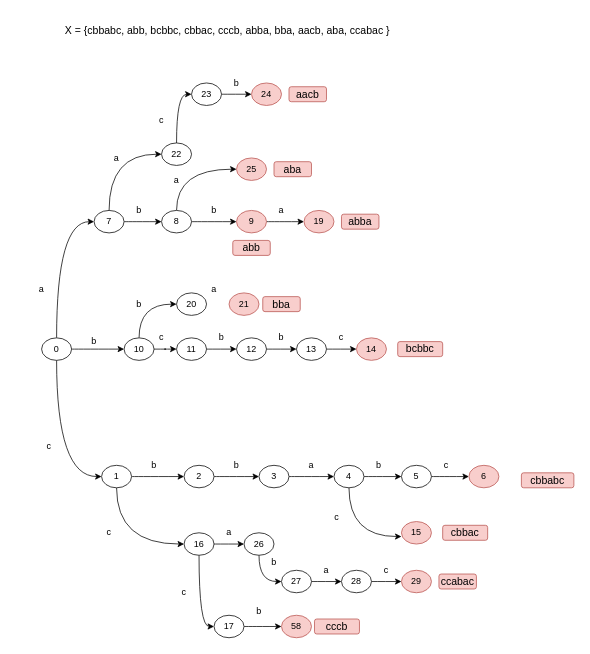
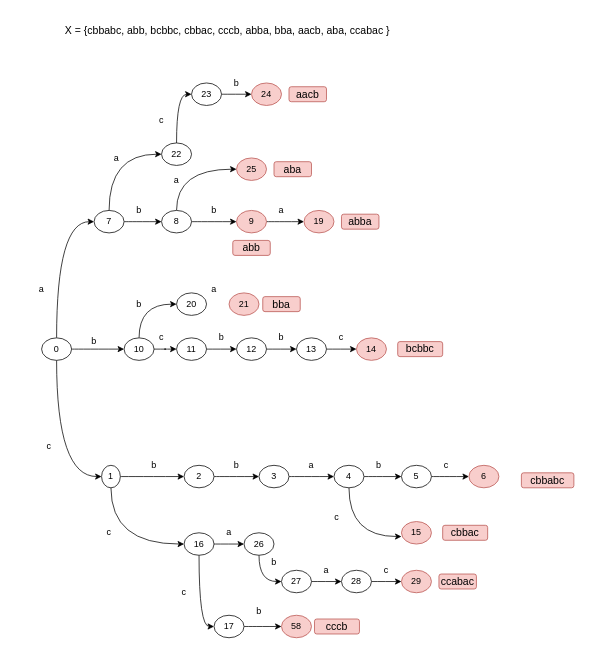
  <mxCell id="0" />
  <mxCell id="1" parent="0" />
  <mxCell id="2" style="edgeStyle=orthogonalEdgeStyle;rounded=0;orthogonalLoop=1;jettySize=auto;html=1;curved=1;exitX=0.5;exitY=1;exitDx=0;exitDy=0;entryX=0;entryY=0.5;entryDx=0;entryDy=0;" edge="1" parent="1" source="5" target="14"><mxGeometry relative="1" as="geometry" /></mxCell>
  <mxCell id="3" style="edgeStyle=orthogonalEdgeStyle;curved=1;rounded=0;orthogonalLoop=1;jettySize=auto;html=1;entryX=0;entryY=0.5;entryDx=0;entryDy=0;" edge="1" parent="1" source="5" target="11"><mxGeometry relative="1" as="geometry" /></mxCell>
  <mxCell id="4" style="edgeStyle=orthogonalEdgeStyle;curved=1;rounded=0;orthogonalLoop=1;jettySize=auto;html=1;entryX=0;entryY=0.5;entryDx=0;entryDy=0;exitX=0.5;exitY=0;exitDx=0;exitDy=0;" edge="1" parent="1" source="5" target="8"><mxGeometry relative="1" as="geometry" /></mxCell>
  <mxCell id="5" value="0" style="ellipse;whiteSpace=wrap;html=1;" vertex="1" parent="1"><mxGeometry x="55" y="450" width="40" height="30" as="geometry" /></mxCell>
  <mxCell id="6" style="edgeStyle=orthogonalEdgeStyle;curved=1;rounded=0;orthogonalLoop=1;jettySize=auto;html=1;entryX=0;entryY=0.5;entryDx=0;entryDy=0;" edge="1" parent="1" source="8" target="34"><mxGeometry relative="1" as="geometry" /></mxCell>
  <mxCell id="7" style="edgeStyle=orthogonalEdgeStyle;curved=1;rounded=0;orthogonalLoop=1;jettySize=auto;html=1;entryX=0;entryY=0.5;entryDx=0;entryDy=0;exitX=0.5;exitY=0;exitDx=0;exitDy=0;" edge="1" parent="1" source="8" target="36"><mxGeometry relative="1" as="geometry" /></mxCell>
  <mxCell id="8" value="7" style="ellipse;whiteSpace=wrap;html=1;" vertex="1" parent="1"><mxGeometry x="125" y="280" width="40" height="30" as="geometry" /></mxCell>
  <mxCell id="9" style="edgeStyle=orthogonalEdgeStyle;curved=1;rounded=0;orthogonalLoop=1;jettySize=auto;html=1;" edge="1" parent="1" source="11" target="42"><mxGeometry relative="1" as="geometry" /></mxCell>
  <mxCell id="10" style="edgeStyle=orthogonalEdgeStyle;curved=1;rounded=0;orthogonalLoop=1;jettySize=auto;html=1;entryX=0;entryY=0.5;entryDx=0;entryDy=0;exitX=0.5;exitY=0;exitDx=0;exitDy=0;" edge="1" parent="1" source="11" target="43"><mxGeometry relative="1" as="geometry" /></mxCell>
  <mxCell id="11" value="10" style="ellipse;whiteSpace=wrap;html=1;" vertex="1" parent="1"><mxGeometry x="165" y="450" width="40" height="30" as="geometry" /></mxCell>
  <mxCell id="12" style="edgeStyle=orthogonalEdgeStyle;curved=1;rounded=0;orthogonalLoop=1;jettySize=auto;html=1;" edge="1" parent="1" source="14" target="19"><mxGeometry relative="1" as="geometry" /></mxCell>
  <mxCell id="13" style="edgeStyle=orthogonalEdgeStyle;curved=1;rounded=0;orthogonalLoop=1;jettySize=auto;html=1;entryX=0;entryY=0.5;entryDx=0;entryDy=0;exitX=0.5;exitY=1;exitDx=0;exitDy=0;" edge="1" parent="1" source="14" target="22"><mxGeometry relative="1" as="geometry" /></mxCell>
- <mxCell id="14" value="1" style="ellipse;whiteSpace=wrap;html=1;" vertex="1" parent="1"><mxGeometry x="135" y="620" width="40" height="30" as="geometry" /></mxCell>
+ <mxCell id="14" value="1" style="ellipse;whiteSpace=wrap;html=1;" vertex="1" parent="1"><mxGeometry x="135" y="620" width="25" height="30" as="geometry" /></mxCell>
  <mxCell id="15" value="a" style="text;html=1;strokeColor=none;fillColor=none;align=center;verticalAlign=middle;whiteSpace=wrap;rounded=0;" vertex="1" parent="1"><mxGeometry x="35" y="380" width="40" height="10" as="geometry" /></mxCell>
  <mxCell id="16" value="b" style="text;html=1;strokeColor=none;fillColor=none;align=center;verticalAlign=middle;whiteSpace=wrap;rounded=0;" vertex="1" parent="1"><mxGeometry x="105" y="450" width="40" height="10" as="geometry" /></mxCell>
  <mxCell id="17" value="c" style="text;html=1;strokeColor=none;fillColor=none;align=center;verticalAlign=middle;whiteSpace=wrap;rounded=0;" vertex="1" parent="1"><mxGeometry x="45" y="590" width="40" height="10" as="geometry" /></mxCell>
  <mxCell id="18" style="edgeStyle=orthogonalEdgeStyle;curved=1;rounded=0;orthogonalLoop=1;jettySize=auto;html=1;" edge="1" parent="1" source="19" target="24"><mxGeometry relative="1" as="geometry" /></mxCell>
  <mxCell id="19" value="2" style="ellipse;whiteSpace=wrap;html=1;" vertex="1" parent="1"><mxGeometry x="245" y="620" width="40" height="30" as="geometry" /></mxCell>
  <mxCell id="20" style="edgeStyle=orthogonalEdgeStyle;curved=1;rounded=0;orthogonalLoop=1;jettySize=auto;html=1;entryX=0;entryY=0.5;entryDx=0;entryDy=0;" edge="1" parent="1" source="22" target="50"><mxGeometry relative="1" as="geometry" /></mxCell>
  <mxCell id="21" style="edgeStyle=orthogonalEdgeStyle;curved=1;rounded=0;orthogonalLoop=1;jettySize=auto;html=1;entryX=0;entryY=0.5;entryDx=0;entryDy=0;exitX=0.5;exitY=1;exitDx=0;exitDy=0;" edge="1" parent="1" source="22" target="52"><mxGeometry relative="1" as="geometry" /></mxCell>
  <mxCell id="22" value="16" style="ellipse;whiteSpace=wrap;html=1;" vertex="1" parent="1"><mxGeometry x="245" y="710" width="40" height="30" as="geometry" /></mxCell>
  <mxCell id="23" style="edgeStyle=orthogonalEdgeStyle;curved=1;rounded=0;orthogonalLoop=1;jettySize=auto;html=1;" edge="1" parent="1" source="24" target="27"><mxGeometry relative="1" as="geometry" /></mxCell>
  <mxCell id="24" value="3" style="ellipse;whiteSpace=wrap;html=1;" vertex="1" parent="1"><mxGeometry x="345" y="620" width="40" height="30" as="geometry" /></mxCell>
  <mxCell id="25" style="edgeStyle=orthogonalEdgeStyle;curved=1;rounded=0;orthogonalLoop=1;jettySize=auto;html=1;entryX=0;entryY=0.667;entryDx=0;entryDy=0;entryPerimeter=0;exitX=0.5;exitY=1;exitDx=0;exitDy=0;" edge="1" parent="1" source="27" target="30"><mxGeometry relative="1" as="geometry" /></mxCell>
  <mxCell id="26" style="edgeStyle=orthogonalEdgeStyle;curved=1;rounded=0;orthogonalLoop=1;jettySize=auto;html=1;" edge="1" parent="1" source="27" target="29"><mxGeometry relative="1" as="geometry" /></mxCell>
  <mxCell id="27" value="4" style="ellipse;whiteSpace=wrap;html=1;" vertex="1" parent="1"><mxGeometry x="445" y="620" width="40" height="30" as="geometry" /></mxCell>
  <mxCell id="28" style="edgeStyle=orthogonalEdgeStyle;curved=1;rounded=0;orthogonalLoop=1;jettySize=auto;html=1;" edge="1" parent="1" source="29" target="31"><mxGeometry relative="1" as="geometry" /></mxCell>
  <mxCell id="29" value="5" style="ellipse;whiteSpace=wrap;html=1;" vertex="1" parent="1"><mxGeometry x="535" y="620" width="40" height="30" as="geometry" /></mxCell>
  <mxCell id="30" value="15" style="ellipse;whiteSpace=wrap;html=1;fillColor=#f8cecc;strokeColor=#b85450;" vertex="1" parent="1"><mxGeometry x="535" y="695" width="40" height="30" as="geometry" /></mxCell>
  <mxCell id="31" value="6" style="ellipse;whiteSpace=wrap;html=1;fillColor=#f8cecc;strokeColor=#b85450;" vertex="1" parent="1"><mxGeometry x="625" y="620" width="40" height="30" as="geometry" /></mxCell>
  <mxCell id="32" style="edgeStyle=orthogonalEdgeStyle;curved=1;rounded=0;orthogonalLoop=1;jettySize=auto;html=1;" edge="1" parent="1" source="34" target="38"><mxGeometry relative="1" as="geometry" /></mxCell>
  <mxCell id="33" style="edgeStyle=orthogonalEdgeStyle;curved=1;rounded=0;orthogonalLoop=1;jettySize=auto;html=1;entryX=0;entryY=0.5;entryDx=0;entryDy=0;exitX=0.5;exitY=0;exitDx=0;exitDy=0;" edge="1" parent="1" source="34" target="39"><mxGeometry relative="1" as="geometry" /></mxCell>
  <mxCell id="34" value="8" style="ellipse;whiteSpace=wrap;html=1;" vertex="1" parent="1"><mxGeometry x="215" y="280" width="40" height="30" as="geometry" /></mxCell>
  <mxCell id="35" style="edgeStyle=orthogonalEdgeStyle;curved=1;rounded=0;orthogonalLoop=1;jettySize=auto;html=1;entryX=0;entryY=0.5;entryDx=0;entryDy=0;" edge="1" parent="1" source="36" target="56"><mxGeometry relative="1" as="geometry" /></mxCell>
  <mxCell id="36" value="22" style="ellipse;whiteSpace=wrap;html=1;" vertex="1" parent="1"><mxGeometry x="215" y="190" width="40" height="30" as="geometry" /></mxCell>
  <mxCell id="37" style="edgeStyle=orthogonalEdgeStyle;curved=1;rounded=0;orthogonalLoop=1;jettySize=auto;html=1;entryX=0;entryY=0.5;entryDx=0;entryDy=0;" edge="1" parent="1" source="38" target="40"><mxGeometry relative="1" as="geometry" /></mxCell>
  <mxCell id="38" value="9" style="ellipse;whiteSpace=wrap;html=1;fillColor=#f8cecc;strokeColor=#b85450;" vertex="1" parent="1"><mxGeometry x="315" y="280" width="40" height="30" as="geometry" /></mxCell>
  <mxCell id="39" value="25" style="ellipse;whiteSpace=wrap;html=1;fillColor=#f8cecc;strokeColor=#b85450;" vertex="1" parent="1"><mxGeometry x="315" y="210" width="40" height="30" as="geometry" /></mxCell>
  <mxCell id="40" value="19" style="ellipse;whiteSpace=wrap;html=1;fillColor=#f8cecc;strokeColor=#b85450;" vertex="1" parent="1"><mxGeometry x="405" y="280" width="40" height="30" as="geometry" /></mxCell>
  <mxCell id="41" style="edgeStyle=orthogonalEdgeStyle;curved=1;rounded=0;orthogonalLoop=1;jettySize=auto;html=1;" edge="1" parent="1" source="42" target="45"><mxGeometry relative="1" as="geometry" /></mxCell>
  <mxCell id="42" value="11" style="ellipse;whiteSpace=wrap;html=1;" vertex="1" parent="1"><mxGeometry x="235" y="450" width="40" height="30" as="geometry" /></mxCell>
  <mxCell id="43" value="20" style="ellipse;whiteSpace=wrap;html=1;" vertex="1" parent="1"><mxGeometry x="235" y="390" width="40" height="30" as="geometry" /></mxCell>
  <mxCell id="44" style="edgeStyle=orthogonalEdgeStyle;curved=1;rounded=0;orthogonalLoop=1;jettySize=auto;html=1;" edge="1" parent="1" source="45" target="47"><mxGeometry relative="1" as="geometry" /></mxCell>
  <mxCell id="45" value="12" style="ellipse;whiteSpace=wrap;html=1;" vertex="1" parent="1"><mxGeometry x="315" y="450" width="40" height="30" as="geometry" /></mxCell>
  <mxCell id="46" style="edgeStyle=orthogonalEdgeStyle;curved=1;rounded=0;orthogonalLoop=1;jettySize=auto;html=1;" edge="1" parent="1" source="47" target="48"><mxGeometry relative="1" as="geometry" /></mxCell>
  <mxCell id="47" value="13" style="ellipse;whiteSpace=wrap;html=1;" vertex="1" parent="1"><mxGeometry x="395" y="450" width="40" height="30" as="geometry" /></mxCell>
  <mxCell id="48" value="14" style="ellipse;whiteSpace=wrap;html=1;fillColor=#f8cecc;strokeColor=#b85450;" vertex="1" parent="1"><mxGeometry x="475" y="450" width="40" height="30" as="geometry" /></mxCell>
  <mxCell id="49" style="edgeStyle=orthogonalEdgeStyle;curved=1;rounded=0;orthogonalLoop=1;jettySize=auto;html=1;exitX=0.5;exitY=1;exitDx=0;exitDy=0;entryX=0;entryY=0.5;entryDx=0;entryDy=0;" edge="1" parent="1" source="50" target="59"><mxGeometry relative="1" as="geometry" /></mxCell>
  <mxCell id="50" value="26" style="ellipse;whiteSpace=wrap;html=1;" vertex="1" parent="1"><mxGeometry x="325" y="710" width="40" height="30" as="geometry" /></mxCell>
  <mxCell id="51" style="edgeStyle=orthogonalEdgeStyle;curved=1;rounded=0;orthogonalLoop=1;jettySize=auto;html=1;entryX=0;entryY=0.5;entryDx=0;entryDy=0;" edge="1" parent="1" source="52" target="53"><mxGeometry relative="1" as="geometry" /></mxCell>
  <mxCell id="52" value="17" style="ellipse;whiteSpace=wrap;html=1;" vertex="1" parent="1"><mxGeometry x="285" y="820" width="40" height="30" as="geometry" /></mxCell>
  <mxCell id="53" value="58" style="ellipse;whiteSpace=wrap;html=1;fillColor=#f8cecc;strokeColor=#b85450;" vertex="1" parent="1"><mxGeometry x="375" y="820" width="40" height="30" as="geometry" /></mxCell>
  <mxCell id="54" value="21" style="ellipse;whiteSpace=wrap;html=1;fillColor=#f8cecc;strokeColor=#b85450;" vertex="1" parent="1"><mxGeometry x="305" y="390" width="40" height="30" as="geometry" /></mxCell>
  <mxCell id="55" style="edgeStyle=orthogonalEdgeStyle;curved=1;rounded=0;orthogonalLoop=1;jettySize=auto;html=1;" edge="1" parent="1" source="56" target="57"><mxGeometry relative="1" as="geometry" /></mxCell>
  <mxCell id="56" value="23" style="ellipse;whiteSpace=wrap;html=1;" vertex="1" parent="1"><mxGeometry x="255" y="110" width="40" height="30" as="geometry" /></mxCell>
  <mxCell id="57" value="24" style="ellipse;whiteSpace=wrap;html=1;fillColor=#f8cecc;strokeColor=#b85450;" vertex="1" parent="1"><mxGeometry x="335" y="110" width="40" height="30" as="geometry" /></mxCell>
  <mxCell id="58" style="edgeStyle=orthogonalEdgeStyle;curved=1;rounded=0;orthogonalLoop=1;jettySize=auto;html=1;" edge="1" parent="1" source="59" target="61"><mxGeometry relative="1" as="geometry" /></mxCell>
  <mxCell id="59" value="27" style="ellipse;whiteSpace=wrap;html=1;" vertex="1" parent="1"><mxGeometry x="375" y="760" width="40" height="30" as="geometry" /></mxCell>
  <mxCell id="60" style="edgeStyle=orthogonalEdgeStyle;curved=1;rounded=0;orthogonalLoop=1;jettySize=auto;html=1;" edge="1" parent="1" source="61" target="62"><mxGeometry relative="1" as="geometry" /></mxCell>
  <mxCell id="61" value="28" style="ellipse;whiteSpace=wrap;html=1;" vertex="1" parent="1"><mxGeometry x="455" y="760" width="40" height="30" as="geometry" /></mxCell>
  <mxCell id="62" value="29" style="ellipse;whiteSpace=wrap;html=1;fillColor=#f8cecc;strokeColor=#b85450;" vertex="1" parent="1"><mxGeometry x="535" y="760" width="40" height="30" as="geometry" /></mxCell>
  <mxCell id="63" value="b" style="text;html=1;strokeColor=none;fillColor=none;align=center;verticalAlign=middle;whiteSpace=wrap;rounded=0;" vertex="1" parent="1"><mxGeometry x="185" y="610" width="40" height="20" as="geometry" /></mxCell>
  <mxCell id="64" value="c" style="text;html=1;strokeColor=none;fillColor=none;align=center;verticalAlign=middle;whiteSpace=wrap;rounded=0;" vertex="1" parent="1"><mxGeometry x="125" y="700" width="40" height="20" as="geometry" /></mxCell>
  <mxCell id="65" value="b" style="text;html=1;strokeColor=none;fillColor=none;align=center;verticalAlign=middle;whiteSpace=wrap;rounded=0;" vertex="1" parent="1"><mxGeometry x="295" y="610" width="40" height="20" as="geometry" /></mxCell>
  <mxCell id="66" value="a" style="text;html=1;strokeColor=none;fillColor=none;align=center;verticalAlign=middle;whiteSpace=wrap;rounded=0;" vertex="1" parent="1"><mxGeometry x="395" y="610" width="40" height="20" as="geometry" /></mxCell>
  <mxCell id="67" value="b" style="text;html=1;strokeColor=none;fillColor=none;align=center;verticalAlign=middle;whiteSpace=wrap;rounded=0;" vertex="1" parent="1"><mxGeometry x="485" y="610" width="40" height="20" as="geometry" /></mxCell>
  <mxCell id="68" value="c" style="text;html=1;strokeColor=none;fillColor=none;align=center;verticalAlign=middle;whiteSpace=wrap;rounded=0;" vertex="1" parent="1"><mxGeometry x="429" y="680" width="40" height="20" as="geometry" /></mxCell>
  <mxCell id="69" value="c" style="text;html=1;strokeColor=none;fillColor=none;align=center;verticalAlign=middle;whiteSpace=wrap;rounded=0;" vertex="1" parent="1"><mxGeometry x="575" y="610" width="40" height="20" as="geometry" /></mxCell>
  <mxCell id="70" value="a" style="text;html=1;strokeColor=none;fillColor=none;align=center;verticalAlign=middle;whiteSpace=wrap;rounded=0;" vertex="1" parent="1"><mxGeometry x="135" y="200" width="40" height="20" as="geometry" /></mxCell>
  <mxCell id="71" value="b" style="text;html=1;strokeColor=none;fillColor=none;align=center;verticalAlign=middle;whiteSpace=wrap;rounded=0;" vertex="1" parent="1"><mxGeometry x="165" y="270" width="40" height="20" as="geometry" /></mxCell>
  <mxCell id="72" value="a" style="text;html=1;strokeColor=none;fillColor=none;align=center;verticalAlign=middle;whiteSpace=wrap;rounded=0;" vertex="1" parent="1"><mxGeometry x="215" y="230" width="40" height="20" as="geometry" /></mxCell>
  <mxCell id="73" value="b" style="text;html=1;strokeColor=none;fillColor=none;align=center;verticalAlign=middle;whiteSpace=wrap;rounded=0;" vertex="1" parent="1"><mxGeometry x="265" y="270" width="40" height="20" as="geometry" /></mxCell>
  <mxCell id="74" value="a" style="text;html=1;strokeColor=none;fillColor=none;align=center;verticalAlign=middle;whiteSpace=wrap;rounded=0;" vertex="1" parent="1"><mxGeometry x="355" y="270" width="40" height="20" as="geometry" /></mxCell>
  <mxCell id="75" value="b" style="text;html=1;strokeColor=none;fillColor=none;align=center;verticalAlign=middle;whiteSpace=wrap;rounded=0;" vertex="1" parent="1"><mxGeometry x="165" y="395" width="40" height="20" as="geometry" /></mxCell>
  <mxCell id="76" value="c" style="text;html=1;strokeColor=none;fillColor=none;align=center;verticalAlign=middle;whiteSpace=wrap;rounded=0;" vertex="1" parent="1"><mxGeometry x="195" y="440" width="40" height="20" as="geometry" /></mxCell>
  <mxCell id="77" value="b" style="text;html=1;strokeColor=none;fillColor=none;align=center;verticalAlign=middle;whiteSpace=wrap;rounded=0;" vertex="1" parent="1"><mxGeometry x="275" y="440" width="40" height="20" as="geometry" /></mxCell>
  <mxCell id="78" value="b" style="text;html=1;strokeColor=none;fillColor=none;align=center;verticalAlign=middle;whiteSpace=wrap;rounded=0;" vertex="1" parent="1"><mxGeometry x="355" y="440" width="40" height="20" as="geometry" /></mxCell>
  <mxCell id="79" value="c" style="text;html=1;strokeColor=none;fillColor=none;align=center;verticalAlign=middle;whiteSpace=wrap;rounded=0;" vertex="1" parent="1"><mxGeometry x="435" y="440" width="40" height="20" as="geometry" /></mxCell>
  <mxCell id="80" value="a" style="text;html=1;strokeColor=none;fillColor=none;align=center;verticalAlign=middle;whiteSpace=wrap;rounded=0;" vertex="1" parent="1"><mxGeometry x="265" y="375" width="40" height="20" as="geometry" /></mxCell>
  <mxCell id="81" value="c" style="text;html=1;strokeColor=none;fillColor=none;align=center;verticalAlign=middle;whiteSpace=wrap;rounded=0;" vertex="1" parent="1"><mxGeometry x="195" y="150" width="40" height="20" as="geometry" /></mxCell>
  <mxCell id="82" value="b" style="text;html=1;strokeColor=none;fillColor=none;align=center;verticalAlign=middle;whiteSpace=wrap;rounded=0;" vertex="1" parent="1"><mxGeometry x="295" y="100" width="40" height="20" as="geometry" /></mxCell>
  <mxCell id="83" value="a" style="text;html=1;strokeColor=none;fillColor=none;align=center;verticalAlign=middle;whiteSpace=wrap;rounded=0;" vertex="1" parent="1"><mxGeometry x="285" y="700" width="40" height="20" as="geometry" /></mxCell>
  <mxCell id="84" value="c" style="text;html=1;strokeColor=none;fillColor=none;align=center;verticalAlign=middle;whiteSpace=wrap;rounded=0;" vertex="1" parent="1"><mxGeometry x="225" y="780" width="40" height="20" as="geometry" /></mxCell>
  <mxCell id="85" value="b" style="text;html=1;strokeColor=none;fillColor=none;align=center;verticalAlign=middle;whiteSpace=wrap;rounded=0;" vertex="1" parent="1"><mxGeometry x="325" y="805" width="40" height="20" as="geometry" /></mxCell>
  <mxCell id="86" value="b" style="text;html=1;strokeColor=none;fillColor=none;align=center;verticalAlign=middle;whiteSpace=wrap;rounded=0;" vertex="1" parent="1"><mxGeometry x="345" y="740" width="40" height="20" as="geometry" /></mxCell>
  <mxCell id="87" value="a" style="text;html=1;strokeColor=none;fillColor=none;align=center;verticalAlign=middle;whiteSpace=wrap;rounded=0;" vertex="1" parent="1"><mxGeometry x="415" y="750" width="40" height="20" as="geometry" /></mxCell>
  <mxCell id="88" value="c" style="text;html=1;strokeColor=none;fillColor=none;align=center;verticalAlign=middle;whiteSpace=wrap;rounded=0;" vertex="1" parent="1"><mxGeometry x="495" y="750" width="40" height="20" as="geometry" /></mxCell>
  <mxCell id="89" value="&lt;font style=&quot;font-size: 14px;&quot;&gt;X = {cbbabc, abb, bcbbc, cbbac, cccb, abba, bba, aacb, aba, ccabac }&amp;nbsp;&lt;/font&gt;" style="text;html=1;strokeColor=none;fillColor=none;align=center;verticalAlign=middle;whiteSpace=wrap;rounded=0;fontSize=14;" vertex="1" parent="1"><mxGeometry x="20" y="20" width="570" height="40" as="geometry" /></mxCell>
  <mxCell id="90" value="cbbabc" style="rounded=1;whiteSpace=wrap;html=1;fontSize=14;fillColor=#f8cecc;strokeColor=#b85450;" vertex="1" parent="1"><mxGeometry x="695" y="630" width="70" height="20" as="geometry" /></mxCell>
  <mxCell id="91" value="abb" style="rounded=1;whiteSpace=wrap;html=1;fontSize=14;fillColor=#f8cecc;strokeColor=#b85450;" vertex="1" parent="1"><mxGeometry x="310" y="320" width="50" height="20" as="geometry" /></mxCell>
  <mxCell id="92" value="bcbbc" style="rounded=1;whiteSpace=wrap;html=1;fontSize=14;fillColor=#f8cecc;strokeColor=#b85450;" vertex="1" parent="1"><mxGeometry x="530" y="455" width="60" height="20" as="geometry" /></mxCell>
  <mxCell id="93" value="cbbac" style="rounded=1;whiteSpace=wrap;html=1;fontSize=14;fillColor=#f8cecc;strokeColor=#b85450;" vertex="1" parent="1"><mxGeometry x="590" y="700" width="60" height="20" as="geometry" /></mxCell>
  <mxCell id="94" value="cccb" style="rounded=1;whiteSpace=wrap;html=1;fontSize=14;fillColor=#f8cecc;strokeColor=#b85450;" vertex="1" parent="1"><mxGeometry x="419" y="825" width="60" height="20" as="geometry" /></mxCell>
  <mxCell id="95" value="abba" style="rounded=1;whiteSpace=wrap;html=1;fontSize=14;fillColor=#f8cecc;strokeColor=#b85450;" vertex="1" parent="1"><mxGeometry x="455" y="285" width="50" height="20" as="geometry" /></mxCell>
  <mxCell id="96" value="bba" style="rounded=1;whiteSpace=wrap;html=1;fontSize=14;fillColor=#f8cecc;strokeColor=#b85450;" vertex="1" parent="1"><mxGeometry x="350" y="395" width="50" height="20" as="geometry" /></mxCell>
  <mxCell id="97" value="aacb" style="rounded=1;whiteSpace=wrap;html=1;fontSize=14;fillColor=#f8cecc;strokeColor=#b85450;" vertex="1" parent="1"><mxGeometry x="385" y="115" width="50" height="20" as="geometry" /></mxCell>
  <mxCell id="98" value="aba" style="rounded=1;whiteSpace=wrap;html=1;fontSize=14;fillColor=#f8cecc;strokeColor=#b85450;" vertex="1" parent="1"><mxGeometry x="365" y="215" width="50" height="20" as="geometry" /></mxCell>
  <mxCell id="99" value="ccabac" style="rounded=1;whiteSpace=wrap;html=1;fontSize=14;fillColor=#f8cecc;strokeColor=#b85450;" vertex="1" parent="1"><mxGeometry x="585" y="765" width="50" height="20" as="geometry" /></mxCell>
